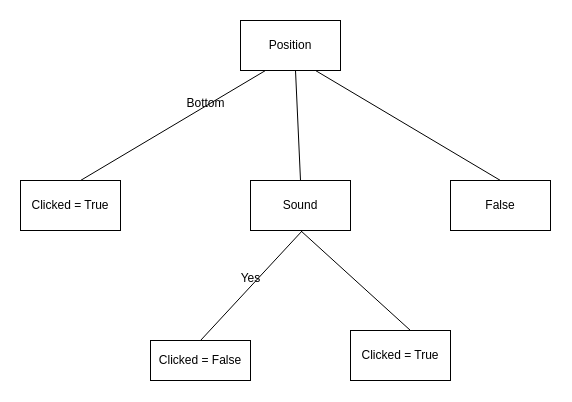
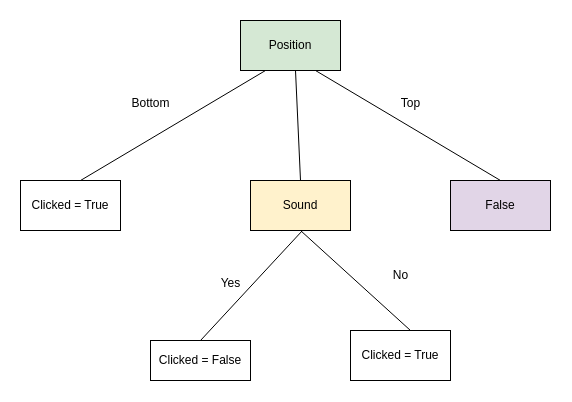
  <mxCell id="0" />
  <mxCell id="1" parent="0" />
- <mxCell id="2" value="Position" style="rounded=0;whiteSpace=wrap;html=1;" vertex="1" parent="1"><mxGeometry x="240" y="20" width="100" height="50" as="geometry" /></mxCell>
+ <mxCell id="2" value="Position" style="rounded=0;whiteSpace=wrap;html=1;fillColor=#d5e8d4;" vertex="1" parent="1"><mxGeometry x="240" y="20" width="100" height="50" as="geometry" /></mxCell>
  <mxCell id="3" value="Clicked = True" style="rounded=0;whiteSpace=wrap;html=1;" vertex="1" parent="1"><mxGeometry x="20" y="180" width="100" height="50" as="geometry" /></mxCell>
  <mxCell id="4" value="" style="endArrow=none;html=1;rounded=0;entryX=0.25;entryY=1;entryDx=0;entryDy=0;" edge="1" parent="1" target="2"><mxGeometry width="50" height="50" relative="1" as="geometry"><mxPoint x="80" y="180" as="sourcePoint" /><mxPoint x="250" y="70" as="targetPoint" /></mxGeometry></mxCell>
  <mxCell id="5" value="" style="endArrow=none;html=1;rounded=0;entryX=0.75;entryY=1;entryDx=0;entryDy=0;" edge="1" parent="1" target="2"><mxGeometry width="50" height="50" relative="1" as="geometry"><mxPoint x="500" y="180" as="sourcePoint" /><mxPoint x="335" y="90" as="targetPoint" /></mxGeometry></mxCell>
- <mxCell id="6" value="False" style="rounded=0;whiteSpace=wrap;html=1;" vertex="1" parent="1"><mxGeometry x="450" y="180" width="100" height="50" as="geometry" /></mxCell>
- <mxCell id="7" value="Sound" style="rounded=0;whiteSpace=wrap;html=1;" vertex="1" parent="1"><mxGeometry x="250" y="180" width="100" height="50" as="geometry" /></mxCell>
+ <mxCell id="6" value="False" style="rounded=0;whiteSpace=wrap;html=1;fillColor=#e1d5e7;" vertex="1" parent="1"><mxGeometry x="450" y="180" width="100" height="50" as="geometry" /></mxCell>
+ <mxCell id="7" value="Sound" style="rounded=0;whiteSpace=wrap;html=1;fillColor=#fff2cc;" vertex="1" parent="1"><mxGeometry x="250" y="180" width="100" height="50" as="geometry" /></mxCell>
  <mxCell id="8" value="" style="endArrow=none;html=1;rounded=0;entryX=0.25;entryY=1;entryDx=0;entryDy=0;exitX=0.5;exitY=0;exitDx=0;exitDy=0;" edge="1" parent="1" source="7"><mxGeometry width="50" height="50" relative="1" as="geometry"><mxPoint x="110" y="180" as="sourcePoint" /><mxPoint x="295" y="70" as="targetPoint" /></mxGeometry></mxCell>
- <mxCell id="10" value="Bottom" style="text;html=1;align=center;verticalAlign=middle;resizable=0;points=[];autosize=1;strokeColor=none;fillColor=none;" vertex="1" parent="1"><mxGeometry x="175" y="88" width="60" height="30" as="geometry" /></mxCell>
+ <mxCell id="9" value="Top" style="text;html=1;align=center;verticalAlign=middle;resizable=0;points=[];autosize=1;strokeColor=none;fillColor=none;" vertex="1" parent="1"><mxGeometry x="390" y="88" width="40" height="30" as="geometry" /></mxCell>
+ <mxCell id="10" value="Bottom" style="text;html=1;align=center;verticalAlign=middle;resizable=0;points=[];autosize=1;strokeColor=none;fillColor=none;" vertex="1" parent="1"><mxGeometry x="120" y="88" width="60" height="30" as="geometry" /></mxCell>
  <mxCell id="11" value="Clicked = False" style="rounded=0;whiteSpace=wrap;html=1;" vertex="1" parent="1"><mxGeometry x="150" y="340" width="100" height="40" as="geometry" /></mxCell>
  <mxCell id="12" value="" style="endArrow=none;html=1;rounded=0;entryX=0.25;entryY=1;entryDx=0;entryDy=0;exitX=0.5;exitY=0;exitDx=0;exitDy=0;" edge="1" parent="1" source="11"><mxGeometry width="50" height="50" relative="1" as="geometry"><mxPoint x="307" y="340" as="sourcePoint" /><mxPoint x="302" y="230" as="targetPoint" /></mxGeometry></mxCell>
  <mxCell id="13" value="Clicked = True" style="rounded=0;whiteSpace=wrap;html=1;" vertex="1" parent="1"><mxGeometry x="350" y="330" width="100" height="50" as="geometry" /></mxCell>
- <mxCell id="14" value="Yes" style="text;html=1;align=center;verticalAlign=middle;resizable=0;points=[];autosize=1;strokeColor=none;fillColor=none;" vertex="1" parent="1"><mxGeometry x="230" y="263" width="40" height="30" as="geometry" /></mxCell>
+ <mxCell id="14" value="Yes" style="text;html=1;align=center;verticalAlign=middle;resizable=0;points=[];autosize=1;strokeColor=none;fillColor=none;" vertex="1" parent="1"><mxGeometry x="210" y="268" width="40" height="30" as="geometry" /></mxCell>
  <mxCell id="15" value="" style="endArrow=none;html=1;rounded=0;" edge="1" parent="1"><mxGeometry width="50" height="50" relative="1" as="geometry"><mxPoint x="410" y="330" as="sourcePoint" /><mxPoint x="300" y="230" as="targetPoint" /></mxGeometry></mxCell>
+ <mxCell id="16" value="No" style="text;html=1;align=center;verticalAlign=middle;resizable=0;points=[];autosize=1;strokeColor=none;fillColor=none;" vertex="1" parent="1"><mxGeometry x="380" y="260" width="40" height="30" as="geometry" /></mxCell>
